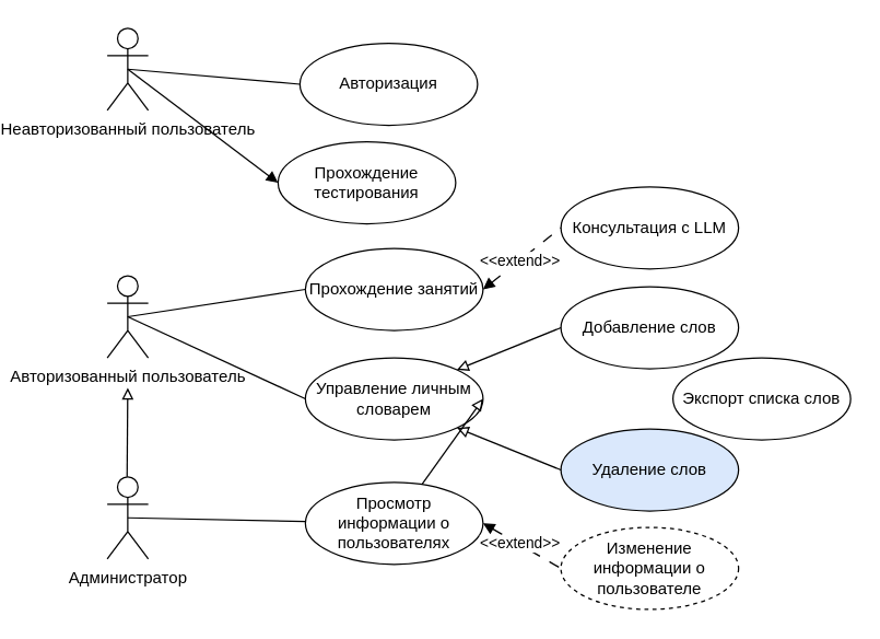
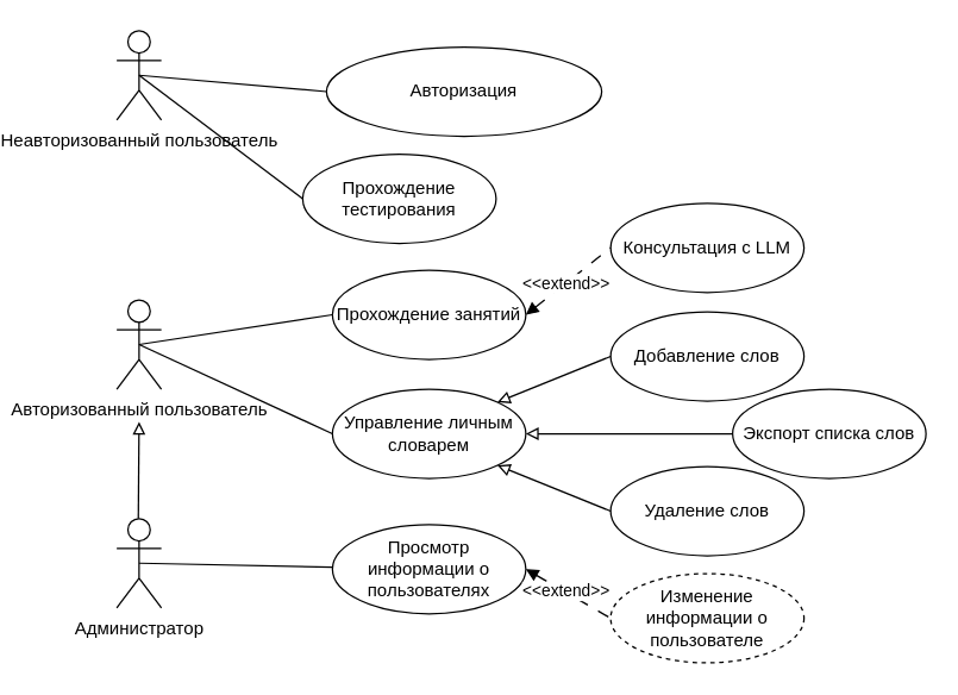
  <mxCell id="0" />
  <mxCell id="1" parent="0" />
  <mxCell id="2" value="Неавторизованный пользователь" style="shape=umlActor;verticalLabelPosition=bottom;verticalAlign=top;html=1;outlineConnect=0;" vertex="1" parent="1"><mxGeometry x="20" y="20" width="30" height="60" as="geometry" /></mxCell>
  <mxCell id="3" value="Авторизованный пользователь" style="shape=umlActor;verticalLabelPosition=bottom;verticalAlign=top;html=1;outlineConnect=0;" vertex="1" parent="1"><mxGeometry x="20" y="201" width="30" height="60" as="geometry" /></mxCell>
  <mxCell id="4" value="Администратор" style="shape=umlActor;verticalLabelPosition=bottom;verticalAlign=top;html=1;outlineConnect=0;" vertex="1" parent="1"><mxGeometry x="20" y="348" width="30" height="60" as="geometry" /></mxCell>
  <mxCell id="5" value="" style="endArrow=none;html=1;rounded=0;exitX=0.5;exitY=0.5;exitDx=0;exitDy=0;exitPerimeter=0;entryX=0;entryY=0.5;entryDx=0;entryDy=0;" edge="1" parent="1" source="2" target="10"><mxGeometry width="50" height="50" relative="1" as="geometry"><mxPoint x="220" y="305" as="sourcePoint" /><mxPoint x="168.32" y="52.02" as="targetPoint" /></mxGeometry></mxCell>
- <mxCell id="6" value="" style="endArrow=block;html=1;rounded=0;exitX=0.5;exitY=0.5;exitDx=0;exitDy=0;exitPerimeter=0;entryX=0;entryY=0.5;entryDx=0;entryDy=0;" edge="1" parent="1" source="2" target="9"><mxGeometry width="50" height="50" relative="1" as="geometry"><mxPoint x="220" y="305" as="sourcePoint" /><mxPoint x="130" y="125" as="targetPoint" /></mxGeometry></mxCell>
+ <mxCell id="6" value="" style="endArrow=none;html=1;rounded=0;exitX=0.5;exitY=0.5;exitDx=0;exitDy=0;exitPerimeter=0;entryX=0;entryY=0.5;entryDx=0;entryDy=0;" edge="1" parent="1" source="2" target="9"><mxGeometry width="50" height="50" relative="1" as="geometry"><mxPoint x="220" y="305" as="sourcePoint" /><mxPoint x="130" y="125" as="targetPoint" /></mxGeometry></mxCell>
  <mxCell id="7" value="Управление личным словарем" style="ellipse;whiteSpace=wrap;html=1;" vertex="1" parent="1"><mxGeometry x="165" y="261" width="130" height="60" as="geometry" /></mxCell>
  <mxCell id="8" value="Прохождение занятий" style="ellipse;whiteSpace=wrap;html=1;" vertex="1" parent="1"><mxGeometry x="165" y="181" width="130" height="60" as="geometry" /></mxCell>
  <mxCell id="9" value="Прохождение тестирования" style="ellipse;whiteSpace=wrap;html=1;" vertex="1" parent="1"><mxGeometry x="145" y="103" width="130" height="60" as="geometry" /></mxCell>
- <mxCell id="10" value="Авторизация" style="ellipse;whiteSpace=wrap;html=1;" vertex="1" parent="1"><mxGeometry x="161" y="31" width="130" height="60" as="geometry" /></mxCell>
+ <mxCell id="10" value="Авторизация" style="ellipse;whiteSpace=wrap;html=1;" vertex="1" parent="1"><mxGeometry x="161" y="31" width="185" height="60" as="geometry" /></mxCell>
  <mxCell id="11" value="Консультация с LLM" style="ellipse;whiteSpace=wrap;html=1;" vertex="1" parent="1"><mxGeometry x="352" y="136" width="130" height="60" as="geometry" /></mxCell>
  <mxCell id="12" value="" style="endArrow=none;html=1;rounded=0;entryX=0;entryY=0.5;entryDx=0;entryDy=0;dashed=1;dashPattern=8 8;startArrow=block;startFill=1;" edge="1" parent="1" target="11"><mxGeometry width="50" height="50" relative="1" as="geometry"><mxPoint x="295" y="211" as="sourcePoint" /><mxPoint x="270" y="221" as="targetPoint" /></mxGeometry></mxCell>
  <mxCell id="13" value="&amp;lt;&amp;lt;extend&amp;gt;&amp;gt;" style="edgeLabel;html=1;align=center;verticalAlign=middle;resizable=0;points=[];" vertex="1" connectable="0" parent="12"><mxGeometry x="-0.074" y="1" relative="1" as="geometry"><mxPoint as="offset" /></mxGeometry></mxCell>
- <mxCell id="14" value="Удаление слов" style="ellipse;whiteSpace=wrap;html=1;fillColor=#dae8fc;" vertex="1" parent="1"><mxGeometry x="352" y="313" width="130" height="60" as="geometry" /></mxCell>
+ <mxCell id="14" value="Удаление слов" style="ellipse;whiteSpace=wrap;html=1;" vertex="1" parent="1"><mxGeometry x="352" y="313" width="130" height="60" as="geometry" /></mxCell>
  <mxCell id="15" value="Добавление слов" style="ellipse;whiteSpace=wrap;html=1;" vertex="1" parent="1"><mxGeometry x="352" y="209" width="130" height="60" as="geometry" /></mxCell>
  <mxCell id="16" value="" style="endArrow=none;html=1;rounded=0;exitX=1;exitY=1;exitDx=0;exitDy=0;entryX=0;entryY=0.5;entryDx=0;entryDy=0;startArrow=block;startFill=0;" edge="1" parent="1" source="7" target="14"><mxGeometry width="50" height="50" relative="1" as="geometry"><mxPoint x="219" y="270" as="sourcePoint" /><mxPoint x="269" y="220" as="targetPoint" /></mxGeometry></mxCell>
  <mxCell id="17" value="" style="endArrow=none;html=1;rounded=0;entryX=0;entryY=0.5;entryDx=0;entryDy=0;exitX=1;exitY=0;exitDx=0;exitDy=0;startArrow=block;startFill=0;" edge="1" parent="1" source="7" target="15"><mxGeometry width="50" height="50" relative="1" as="geometry"><mxPoint x="219" y="270" as="sourcePoint" /><mxPoint x="269" y="220" as="targetPoint" /></mxGeometry></mxCell>
  <mxCell id="18" value="Просмотр информации о пользователях" style="ellipse;whiteSpace=wrap;html=1;" vertex="1" parent="1"><mxGeometry x="165" y="352" width="130" height="60" as="geometry" /></mxCell>
  <mxCell id="19" value="Изменение информации о пользователе" style="ellipse;whiteSpace=wrap;html=1;dashed=1;" vertex="1" parent="1"><mxGeometry x="352" y="385" width="130" height="60" as="geometry" /></mxCell>
  <mxCell id="20" value="" style="endArrow=none;html=1;rounded=0;exitX=0.5;exitY=0.5;exitDx=0;exitDy=0;exitPerimeter=0;entryX=0;entryY=0.5;entryDx=0;entryDy=0;" edge="1" parent="1" source="3" target="8"><mxGeometry width="50" height="50" relative="1" as="geometry"><mxPoint x="197" y="431" as="sourcePoint" /><mxPoint x="247" y="381" as="targetPoint" /></mxGeometry></mxCell>
  <mxCell id="21" value="" style="endArrow=none;html=1;rounded=0;exitX=0.5;exitY=0.5;exitDx=0;exitDy=0;exitPerimeter=0;entryX=0;entryY=0.5;entryDx=0;entryDy=0;" edge="1" parent="1" source="3" target="7"><mxGeometry width="50" height="50" relative="1" as="geometry"><mxPoint x="197" y="431" as="sourcePoint" /><mxPoint x="247" y="381" as="targetPoint" /></mxGeometry></mxCell>
  <mxCell id="22" value="" style="endArrow=none;html=1;rounded=0;exitX=0.5;exitY=0.5;exitDx=0;exitDy=0;exitPerimeter=0;" edge="1" parent="1" source="4" target="18"><mxGeometry width="50" height="50" relative="1" as="geometry"><mxPoint x="197" y="237" as="sourcePoint" /><mxPoint x="247" y="187" as="targetPoint" /></mxGeometry></mxCell>
  <mxCell id="23" value="" style="endArrow=none;html=1;rounded=0;exitX=1;exitY=0.5;exitDx=0;exitDy=0;dashed=1;dashPattern=8 8;startArrow=block;startFill=1;entryX=0;entryY=0.5;entryDx=0;entryDy=0;" edge="1" parent="1" source="18" target="19"><mxGeometry width="50" height="50" relative="1" as="geometry"><mxPoint x="321" y="421" as="sourcePoint" /><mxPoint x="351" y="382" as="targetPoint" /></mxGeometry></mxCell>
  <mxCell id="24" value="&amp;lt;&amp;lt;extend&amp;gt;&amp;gt;" style="edgeLabel;html=1;align=center;verticalAlign=middle;resizable=0;points=[];" vertex="1" connectable="0" parent="23"><mxGeometry x="-0.074" y="1" relative="1" as="geometry"><mxPoint as="offset" /></mxGeometry></mxCell>
  <mxCell id="25" value="" style="endArrow=none;html=1;rounded=0;entryX=0.5;entryY=0;entryDx=0;entryDy=0;startArrow=block;startFill=0;entryPerimeter=0;" edge="1" parent="1"><mxGeometry width="50" height="50" relative="1" as="geometry"><mxPoint x="35" y="283" as="sourcePoint" /><mxPoint x="34.5" y="348" as="targetPoint" /></mxGeometry></mxCell>
  <mxCell id="26" value="Экспорт списка слов" style="ellipse;whiteSpace=wrap;html=1;" vertex="1" parent="1"><mxGeometry x="434" y="261" width="130" height="60" as="geometry" /></mxCell>
- <mxCell id="27" value="" style="endArrow=none;html=1;rounded=0;exitX=1;exitY=0.5;exitDx=0;exitDy=0;startArrow=block;startFill=0;" edge="1" parent="1" source="7" target="18"><mxGeometry width="50" height="50" relative="1" as="geometry"><mxPoint x="578" y="414" as="sourcePoint" /><mxPoint x="654" y="383" as="targetPoint" /></mxGeometry></mxCell>
+ <mxCell id="27" value="" style="endArrow=none;html=1;rounded=0;entryX=0;entryY=0.5;entryDx=0;entryDy=0;exitX=1;exitY=0.5;exitDx=0;exitDy=0;startArrow=block;startFill=0;" edge="1" parent="1" source="7" target="26"><mxGeometry width="50" height="50" relative="1" as="geometry"><mxPoint x="578" y="414" as="sourcePoint" /><mxPoint x="654" y="383" as="targetPoint" /></mxGeometry></mxCell>
